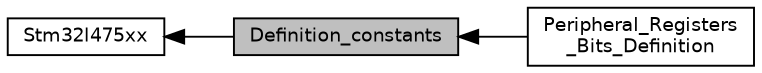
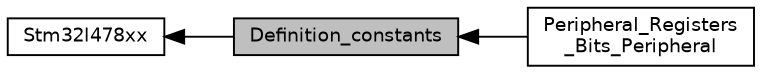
  digraph {
    rankdir=LR
    node [color=black fillcolor=white fontname=Helvetica fontsize=10 shape=box style=filled]
    edge [dir=back fontname=Helvetica fontsize=10 labelfontname=Helvetica labelfontsize=10 shape=plaintext style=solid]
    n1 [fillcolor=grey75 fontcolor=black height=0.2 label=Definition_constants width=0.4]
-   n2 [height=0.2 label="Peripheral_Registers\l_Bits_Definition" width=0.4]
-   n3 [height=0.2 label=Stm32l475xx width=0.4]
+   n2 [height=0.2 label="Peripheral_Registers\l_Bits_Peripheral" width=0.4]
+   n3 [height=0.2 label=Stm32l478xx width=0.4]
    n1 -> n2
    n3 -> n1
  }
